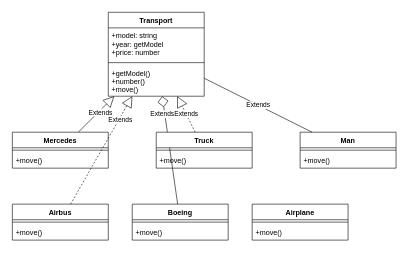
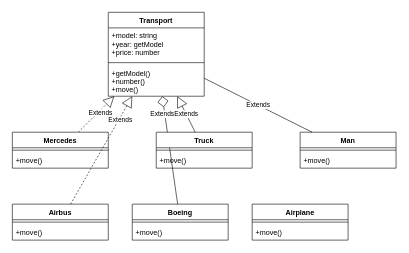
  <mxCell id="0" />
  <mxCell id="1" parent="0" />
  <mxCell id="2" value="Transport" style="swimlane;fontStyle=1;align=center;verticalAlign=top;childLayout=stackLayout;horizontal=1;startSize=26;horizontalStack=0;resizeParent=1;resizeParentMax=0;resizeLast=0;collapsible=1;marginBottom=0;" vertex="1" parent="1"><mxGeometry x="180" y="20" width="160" height="140" as="geometry"><mxRectangle x="120" y="560" width="90" height="26" as="alternateBounds" /></mxGeometry></mxCell>
  <mxCell id="3" value="+model: string&#10;+year: getModel&#10;+price: number" style="text;strokeColor=none;fillColor=none;align=left;verticalAlign=top;spacingLeft=4;spacingRight=4;overflow=hidden;rotatable=0;points=[[0,0.5],[1,0.5]];portConstraint=eastwest;" vertex="1" parent="2"><mxGeometry y="26" width="160" height="54" as="geometry" /></mxCell>
  <mxCell id="4" value="" style="line;strokeWidth=1;fillColor=none;align=left;verticalAlign=middle;spacingTop=-1;spacingLeft=3;spacingRight=3;rotatable=0;labelPosition=right;points=[];portConstraint=eastwest;" vertex="1" parent="2"><mxGeometry y="80" width="160" height="8" as="geometry" /></mxCell>
  <mxCell id="5" value="+getModel()&#10;+number()&#10;+move()" style="text;strokeColor=none;fillColor=none;align=left;verticalAlign=top;spacingLeft=4;spacingRight=4;overflow=hidden;rotatable=0;points=[[0,0.5],[1,0.5]];portConstraint=eastwest;" vertex="1" parent="2"><mxGeometry y="88" width="160" height="52" as="geometry" /></mxCell>
  <mxCell id="6" value="Man&#10;" style="swimlane;fontStyle=1;align=center;verticalAlign=top;childLayout=stackLayout;horizontal=1;startSize=26;horizontalStack=0;resizeParent=1;resizeParentMax=0;resizeLast=0;collapsible=1;marginBottom=0;" vertex="1" parent="1"><mxGeometry x="500" y="220" width="160" height="60" as="geometry"><mxRectangle x="120" y="560" width="90" height="26" as="alternateBounds" /></mxGeometry></mxCell>
  <mxCell id="7" value="" style="line;strokeWidth=1;fillColor=none;align=left;verticalAlign=middle;spacingTop=-1;spacingLeft=3;spacingRight=3;rotatable=0;labelPosition=right;points=[];portConstraint=eastwest;" vertex="1" parent="6"><mxGeometry y="26" width="160" height="8" as="geometry" /></mxCell>
  <mxCell id="8" value="+move()" style="text;strokeColor=none;fillColor=none;align=left;verticalAlign=top;spacingLeft=4;spacingRight=4;overflow=hidden;rotatable=0;points=[[0,0.5],[1,0.5]];portConstraint=eastwest;" vertex="1" parent="6"><mxGeometry y="34" width="160" height="26" as="geometry" /></mxCell>
  <mxCell id="9" value="Airbus&#10;" style="swimlane;fontStyle=1;align=center;verticalAlign=top;childLayout=stackLayout;horizontal=1;startSize=26;horizontalStack=0;resizeParent=1;resizeParentMax=0;resizeLast=0;collapsible=1;marginBottom=0;" vertex="1" parent="1"><mxGeometry x="20" y="340" width="160" height="60" as="geometry"><mxRectangle x="120" y="560" width="90" height="26" as="alternateBounds" /></mxGeometry></mxCell>
  <mxCell id="10" value="" style="line;strokeWidth=1;fillColor=none;align=left;verticalAlign=middle;spacingTop=-1;spacingLeft=3;spacingRight=3;rotatable=0;labelPosition=right;points=[];portConstraint=eastwest;" vertex="1" parent="9"><mxGeometry y="26" width="160" height="8" as="geometry" /></mxCell>
  <mxCell id="11" value="+move()" style="text;strokeColor=none;fillColor=none;align=left;verticalAlign=top;spacingLeft=4;spacingRight=4;overflow=hidden;rotatable=0;points=[[0,0.5],[1,0.5]];portConstraint=eastwest;" vertex="1" parent="9"><mxGeometry y="34" width="160" height="26" as="geometry" /></mxCell>
  <mxCell id="12" value="Boeing&#10;" style="swimlane;fontStyle=1;align=center;verticalAlign=top;childLayout=stackLayout;horizontal=1;startSize=26;horizontalStack=0;resizeParent=1;resizeParentMax=0;resizeLast=0;collapsible=1;marginBottom=0;" vertex="1" parent="1"><mxGeometry x="220" y="340" width="160" height="60" as="geometry"><mxRectangle x="120" y="560" width="90" height="26" as="alternateBounds" /></mxGeometry></mxCell>
  <mxCell id="13" value="" style="line;strokeWidth=1;fillColor=none;align=left;verticalAlign=middle;spacingTop=-1;spacingLeft=3;spacingRight=3;rotatable=0;labelPosition=right;points=[];portConstraint=eastwest;" vertex="1" parent="12"><mxGeometry y="26" width="160" height="8" as="geometry" /></mxCell>
  <mxCell id="14" value="+move()" style="text;strokeColor=none;fillColor=none;align=left;verticalAlign=top;spacingLeft=4;spacingRight=4;overflow=hidden;rotatable=0;points=[[0,0.5],[1,0.5]];portConstraint=eastwest;" vertex="1" parent="12"><mxGeometry y="34" width="160" height="26" as="geometry" /></mxCell>
  <mxCell id="15" value="Airplane" style="swimlane;fontStyle=1;align=center;verticalAlign=top;childLayout=stackLayout;horizontal=1;startSize=26;horizontalStack=0;resizeParent=1;resizeParentMax=0;resizeLast=0;collapsible=1;marginBottom=0;" vertex="1" parent="1"><mxGeometry x="420" y="340" width="160" height="60" as="geometry"><mxRectangle x="120" y="560" width="90" height="26" as="alternateBounds" /></mxGeometry></mxCell>
  <mxCell id="16" value="" style="line;strokeWidth=1;fillColor=none;align=left;verticalAlign=middle;spacingTop=-1;spacingLeft=3;spacingRight=3;rotatable=0;labelPosition=right;points=[];portConstraint=eastwest;" vertex="1" parent="15"><mxGeometry y="26" width="160" height="8" as="geometry" /></mxCell>
  <mxCell id="17" value="+move()" style="text;strokeColor=none;fillColor=none;align=left;verticalAlign=top;spacingLeft=4;spacingRight=4;overflow=hidden;rotatable=0;points=[[0,0.5],[1,0.5]];portConstraint=eastwest;" vertex="1" parent="15"><mxGeometry y="34" width="160" height="26" as="geometry" /></mxCell>
  <mxCell id="18" value="Extends" style="endArrow=none;endSize=16;endFill=0;html=1;" edge="1" parent="1" source="6" target="2"><mxGeometry width="160" relative="1" as="geometry"><mxPoint x="410" y="710" as="sourcePoint" /><mxPoint x="570" y="710" as="targetPoint" /></mxGeometry></mxCell>
- <mxCell id="19" value="Extends" style="endArrow=block;endSize=16;endFill=0;html=1;" edge="1" parent="1" source="21" target="2"><mxGeometry x="0.177" y="-3" width="160" relative="1" as="geometry"><mxPoint x="80" y="870" as="sourcePoint" /><mxPoint x="240" y="870" as="targetPoint" /><mxPoint as="offset" /></mxGeometry></mxCell>
+ <mxCell id="19" value="Extends" style="endArrow=block;endSize=16;endFill=0;html=1;dashed=1;" edge="1" parent="1" source="21" target="2"><mxGeometry x="0.177" y="-3" width="160" relative="1" as="geometry"><mxPoint x="80" y="870" as="sourcePoint" /><mxPoint x="240" y="870" as="targetPoint" /><mxPoint as="offset" /></mxGeometry></mxCell>
  <mxCell id="20" value="Extends" style="endArrow=diamond;endSize=16;endFill=0;html=1;" edge="1" parent="1" source="12" target="2"><mxGeometry x="0.673" y="4" width="160" relative="1" as="geometry"><mxPoint x="190" y="860" as="sourcePoint" /><mxPoint x="350" y="860" as="targetPoint" /><mxPoint as="offset" /></mxGeometry></mxCell>
  <mxCell id="21" value="Mercedes&#10;" style="swimlane;fontStyle=1;align=center;verticalAlign=top;childLayout=stackLayout;horizontal=1;startSize=26;horizontalStack=0;resizeParent=1;resizeParentMax=0;resizeLast=0;collapsible=1;marginBottom=0;" vertex="1" parent="1"><mxGeometry x="20" y="220" width="160" height="60" as="geometry"><mxRectangle x="120" y="560" width="90" height="26" as="alternateBounds" /></mxGeometry></mxCell>
  <mxCell id="22" value="" style="line;strokeWidth=1;fillColor=none;align=left;verticalAlign=middle;spacingTop=-1;spacingLeft=3;spacingRight=3;rotatable=0;labelPosition=right;points=[];portConstraint=eastwest;" vertex="1" parent="21"><mxGeometry y="26" width="160" height="8" as="geometry" /></mxCell>
  <mxCell id="23" value="+move()" style="text;strokeColor=none;fillColor=none;align=left;verticalAlign=top;spacingLeft=4;spacingRight=4;overflow=hidden;rotatable=0;points=[[0,0.5],[1,0.5]];portConstraint=eastwest;" vertex="1" parent="21"><mxGeometry y="34" width="160" height="26" as="geometry" /></mxCell>
  <mxCell id="24" value="Extends" style="endArrow=block;endSize=16;endFill=0;html=1;dashed=1;" edge="1" parent="1" source="9" target="2"><mxGeometry x="0.569" y="-2" width="160" relative="1" as="geometry"><mxPoint x="67.407" y="870" as="sourcePoint" /><mxPoint x="242.716" y="160" as="targetPoint" /><mxPoint y="1" as="offset" /></mxGeometry></mxCell>
  <mxCell id="25" value="Truck&#10;" style="swimlane;fontStyle=1;align=center;verticalAlign=top;childLayout=stackLayout;horizontal=1;startSize=26;horizontalStack=0;resizeParent=1;resizeParentMax=0;resizeLast=0;collapsible=1;marginBottom=0;" vertex="1" parent="1"><mxGeometry x="260" y="220" width="160" height="60" as="geometry"><mxRectangle x="120" y="560" width="90" height="26" as="alternateBounds" /></mxGeometry></mxCell>
  <mxCell id="26" value="" style="line;strokeWidth=1;fillColor=none;align=left;verticalAlign=middle;spacingTop=-1;spacingLeft=3;spacingRight=3;rotatable=0;labelPosition=right;points=[];portConstraint=eastwest;" vertex="1" parent="25"><mxGeometry y="26" width="160" height="8" as="geometry" /></mxCell>
  <mxCell id="27" value="+move()" style="text;strokeColor=none;fillColor=none;align=left;verticalAlign=top;spacingLeft=4;spacingRight=4;overflow=hidden;rotatable=0;points=[[0,0.5],[1,0.5]];portConstraint=eastwest;" vertex="1" parent="25"><mxGeometry y="34" width="160" height="26" as="geometry" /></mxCell>
- <mxCell id="28" value="Extends" style="endArrow=block;endSize=16;endFill=0;html=1;dashed=1;" edge="1" parent="1" source="25" target="2"><mxGeometry width="160" relative="1" as="geometry"><mxPoint x="280" y="200" as="sourcePoint" /><mxPoint x="440" y="200" as="targetPoint" /></mxGeometry></mxCell>
+ <mxCell id="28" value="Extends" style="endArrow=block;endSize=16;endFill=0;html=1;" edge="1" parent="1" source="25" target="2"><mxGeometry width="160" relative="1" as="geometry"><mxPoint x="280" y="200" as="sourcePoint" /><mxPoint x="440" y="200" as="targetPoint" /></mxGeometry></mxCell>
